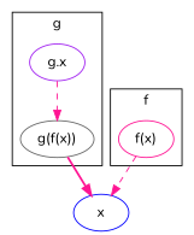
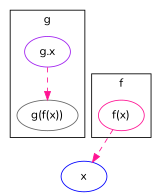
  digraph {
    fontname=Nunito
    node [fontname=Nunito]
    edge [color=deeppink fontname=Nunito style=dashed]
    "g.x" [color=purple]
    "g(f(x))" [color=gray40]
    "f(x)" [color=deeppink]
    x [color=blue]
    subgraph cluster_1 {
      label=g
      "g.x"
      "g(f(x))"
    }
    subgraph cluster_2 {
      label=f
      "f(x)"
    }
    "g.x" -> "g(f(x))"
-   "g(f(x))" -> x [style=bold]
    "f(x)" -> x
  }
